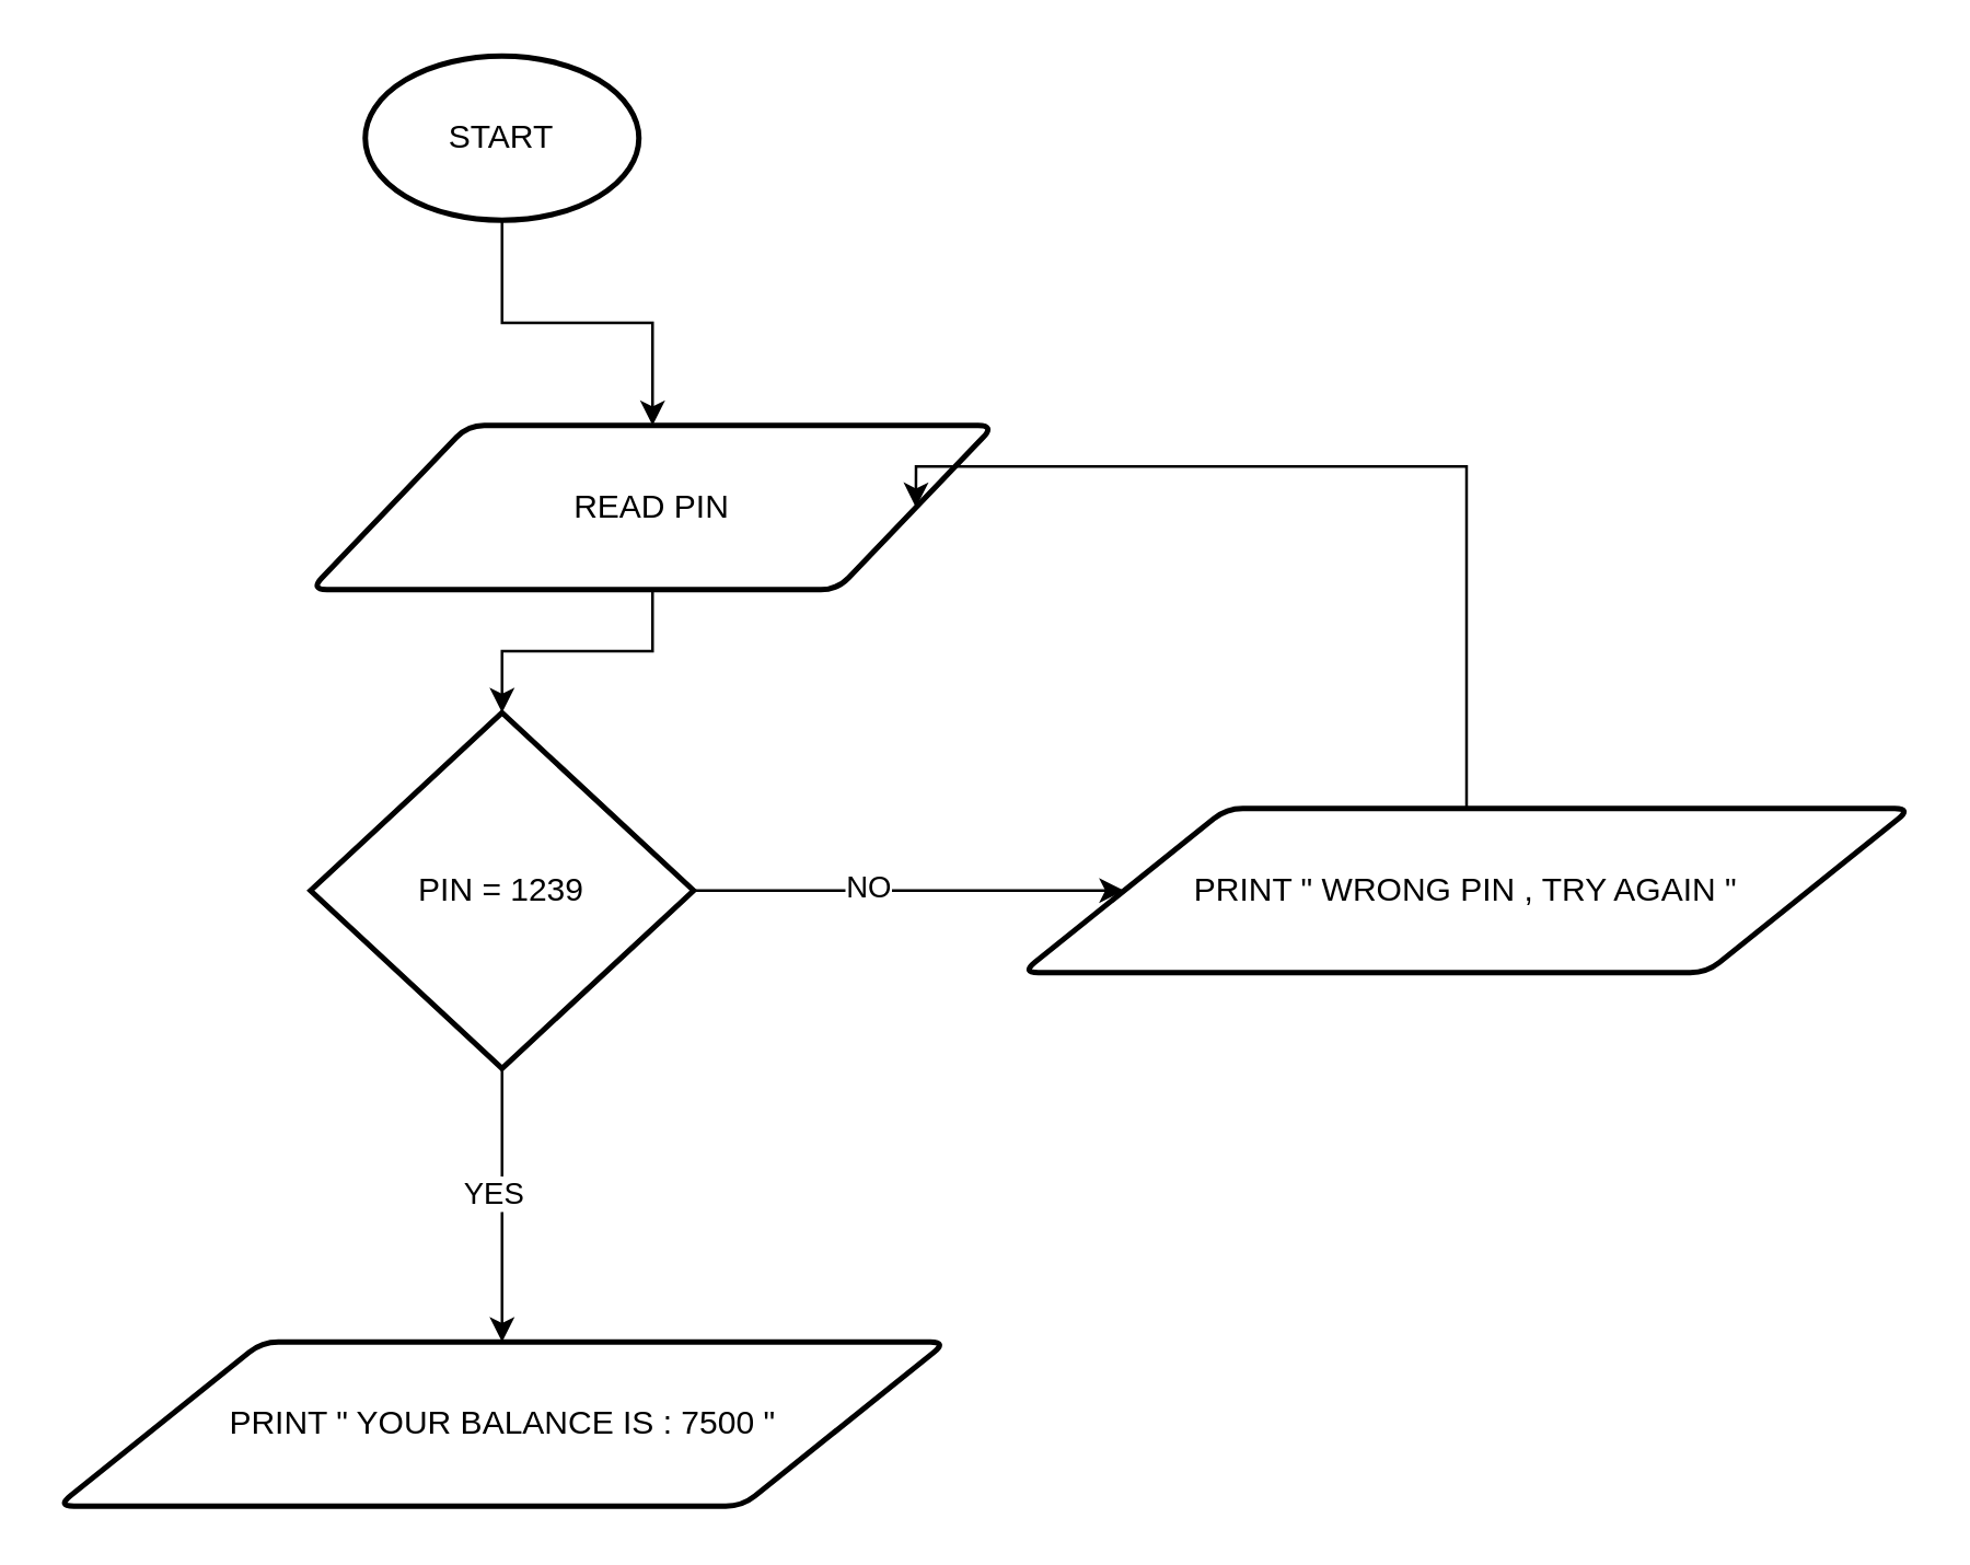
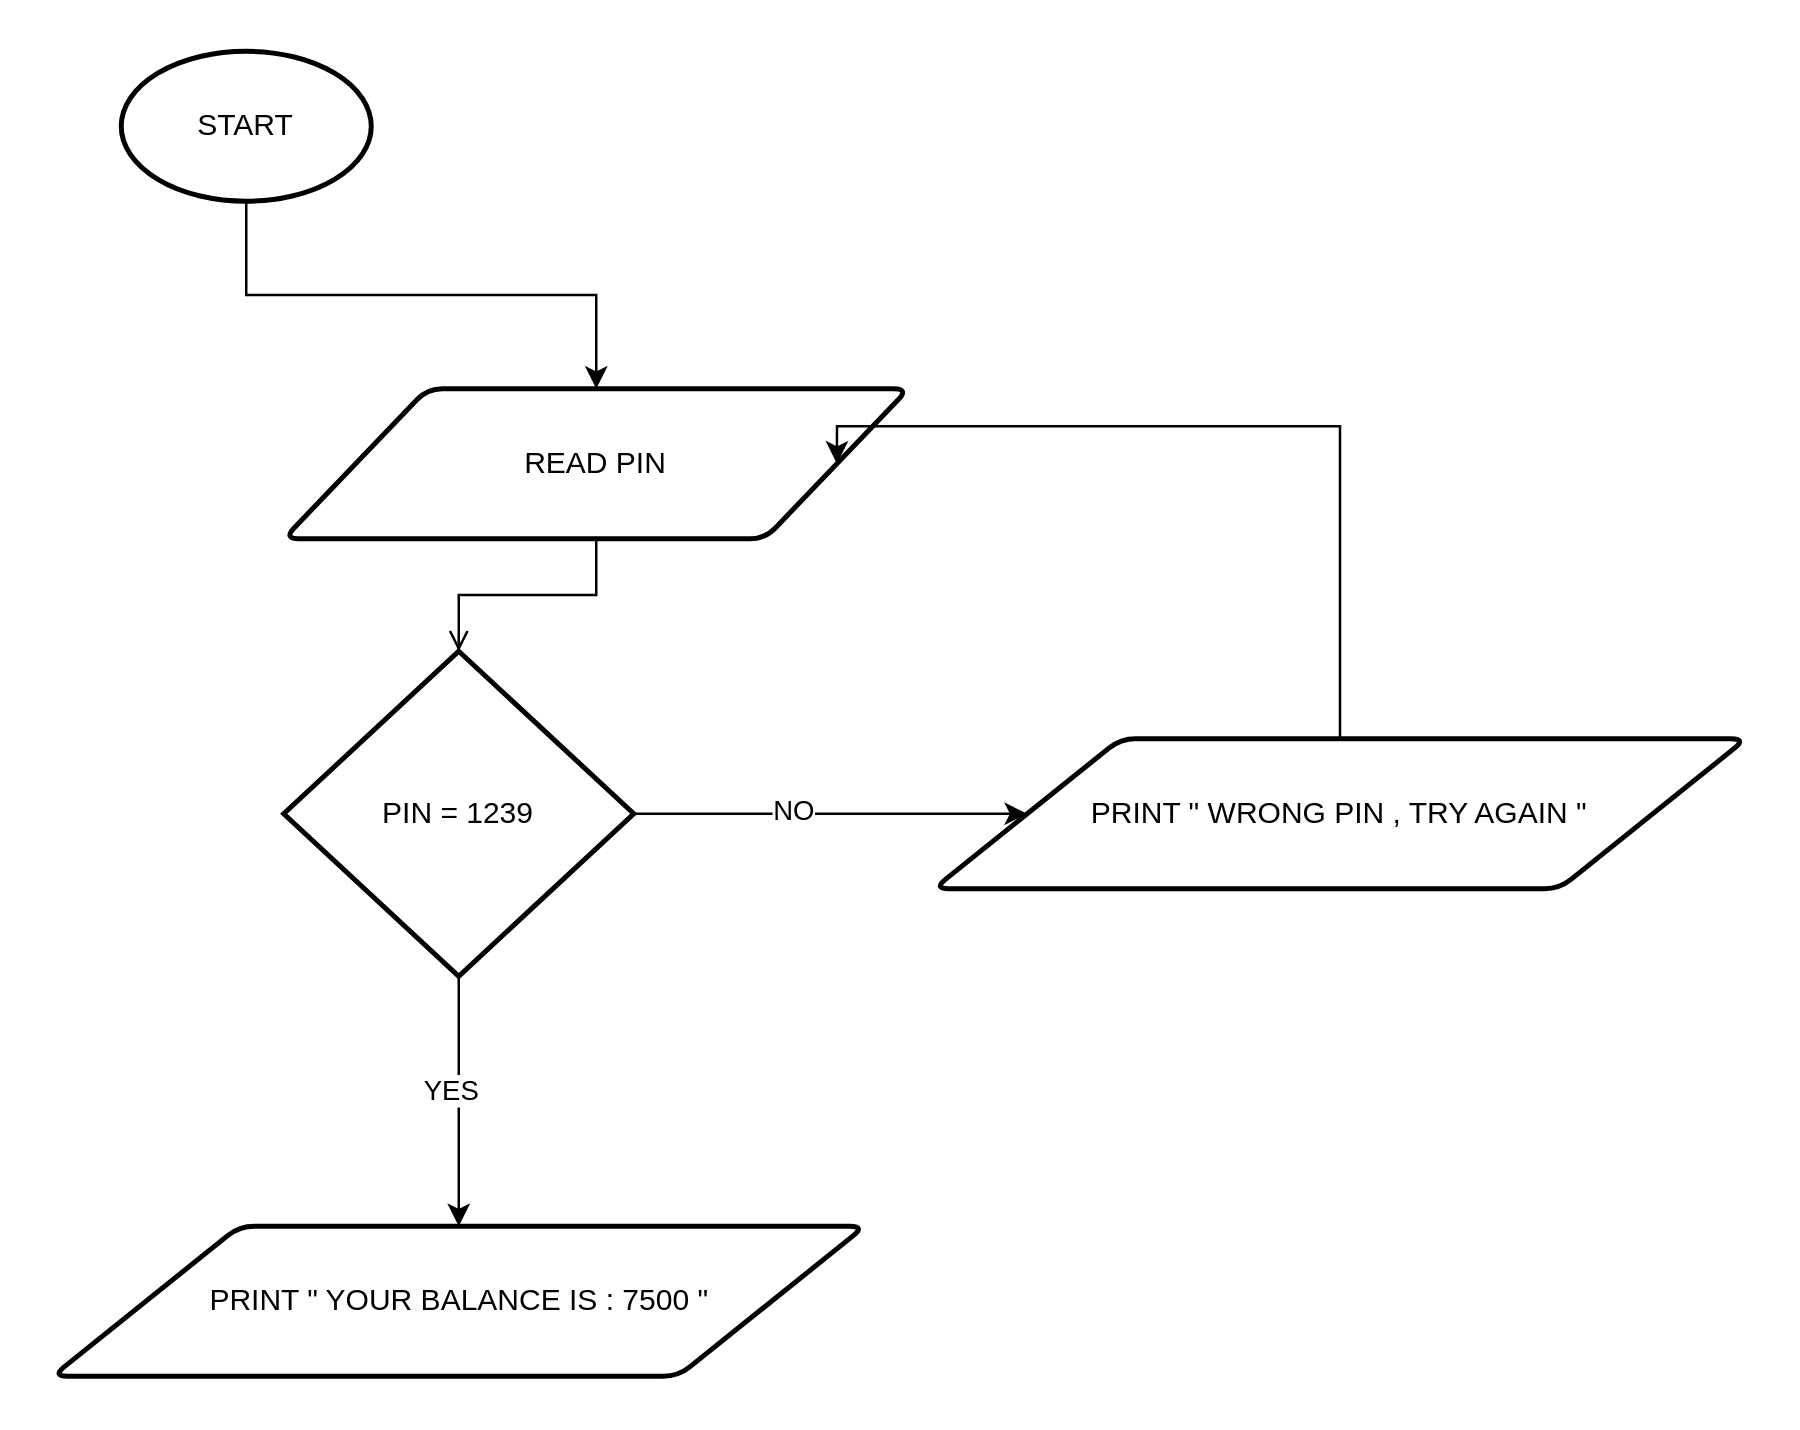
  <mxCell id="0" />
  <mxCell id="1" parent="0" />
  <mxCell id="2" style="edgeStyle=orthogonalEdgeStyle;rounded=0;orthogonalLoop=1;jettySize=auto;html=1;exitX=0.5;exitY=1;exitDx=0;exitDy=0;exitPerimeter=0;entryX=0.5;entryY=0;entryDx=0;entryDy=0;" edge="1" parent="1" source="3" target="4"><mxGeometry relative="1" as="geometry" /></mxCell>
- <mxCell id="3" value="START" style="strokeWidth=2;html=1;shape=mxgraph.flowchart.start_1;whiteSpace=wrap;" vertex="1" parent="1"><mxGeometry x="133" y="20" width="100" height="60" as="geometry" /></mxCell>
+ <mxCell id="3" value="START" style="strokeWidth=2;html=1;shape=mxgraph.flowchart.start_1;whiteSpace=wrap;" vertex="1" parent="1"><mxGeometry x="48" y="20" width="100" height="60" as="geometry" /></mxCell>
  <mxCell id="4" value="READ PIN" style="shape=parallelogram;html=1;strokeWidth=2;perimeter=parallelogramPerimeter;whiteSpace=wrap;rounded=1;arcSize=12;size=0.23;" vertex="1" parent="1"><mxGeometry x="113" y="155" width="250" height="60" as="geometry" /></mxCell>
  <mxCell id="5" style="edgeStyle=orthogonalEdgeStyle;rounded=0;orthogonalLoop=1;jettySize=auto;html=1;exitX=0.5;exitY=1;exitDx=0;exitDy=0;exitPerimeter=0;" edge="1" parent="1" source="9" target="10"><mxGeometry relative="1" as="geometry" /></mxCell>
  <mxCell id="6" value="YES" style="edgeLabel;html=1;align=center;verticalAlign=middle;resizable=0;points=[];" vertex="1" connectable="0" parent="5"><mxGeometry x="-0.104" y="-4" relative="1" as="geometry"><mxPoint as="offset" /></mxGeometry></mxCell>
  <mxCell id="7" style="edgeStyle=orthogonalEdgeStyle;rounded=0;orthogonalLoop=1;jettySize=auto;html=1;exitX=1;exitY=0.5;exitDx=0;exitDy=0;exitPerimeter=0;entryX=0;entryY=0.5;entryDx=0;entryDy=0;" edge="1" parent="1" source="9" target="13"><mxGeometry relative="1" as="geometry" /></mxCell>
  <mxCell id="8" value="NO" style="edgeLabel;html=1;align=center;verticalAlign=middle;resizable=0;points=[];" vertex="1" connectable="0" parent="7"><mxGeometry x="-0.202" y="2" relative="1" as="geometry"><mxPoint as="offset" /></mxGeometry></mxCell>
  <mxCell id="9" value="PIN = 1239" style="strokeWidth=2;html=1;shape=mxgraph.flowchart.decision;whiteSpace=wrap;" vertex="1" parent="1"><mxGeometry x="113" y="260" width="140" height="130" as="geometry" /></mxCell>
  <mxCell id="10" value="PRINT &quot; YOUR BALANCE IS : 7500 &quot;" style="shape=parallelogram;html=1;strokeWidth=2;perimeter=parallelogramPerimeter;whiteSpace=wrap;rounded=1;arcSize=12;size=0.23;" vertex="1" parent="1"><mxGeometry x="20.5" y="490" width="325" height="60" as="geometry" /></mxCell>
- <mxCell id="11" style="edgeStyle=orthogonalEdgeStyle;rounded=0;orthogonalLoop=1;jettySize=auto;html=1;exitX=0.5;exitY=1;exitDx=0;exitDy=0;entryX=0.5;entryY=0;entryDx=0;entryDy=0;entryPerimeter=0;" edge="1" parent="1" source="4" target="9"><mxGeometry relative="1" as="geometry" /></mxCell>
+ <mxCell id="11" style="edgeStyle=orthogonalEdgeStyle;rounded=0;orthogonalLoop=1;jettySize=auto;html=1;exitX=0.5;exitY=1;exitDx=0;exitDy=0;entryX=0.5;entryY=0;entryDx=0;entryDy=0;entryPerimeter=0;endArrow=open;" edge="1" parent="1" source="4" target="9"><mxGeometry relative="1" as="geometry" /></mxCell>
  <mxCell id="12" style="edgeStyle=orthogonalEdgeStyle;rounded=0;orthogonalLoop=1;jettySize=auto;html=1;exitX=0.5;exitY=0;exitDx=0;exitDy=0;entryX=1;entryY=0.5;entryDx=0;entryDy=0;" edge="1" parent="1" source="13" target="4"><mxGeometry relative="1" as="geometry"><Array as="points"><mxPoint x="536" y="170" /></Array></mxGeometry></mxCell>
  <mxCell id="13" value="PRINT &quot; WRONG PIN , TRY AGAIN &quot;" style="shape=parallelogram;html=1;strokeWidth=2;perimeter=parallelogramPerimeter;whiteSpace=wrap;rounded=1;arcSize=12;size=0.23;" vertex="1" parent="1"><mxGeometry x="373" y="295" width="325" height="60" as="geometry" /></mxCell>
